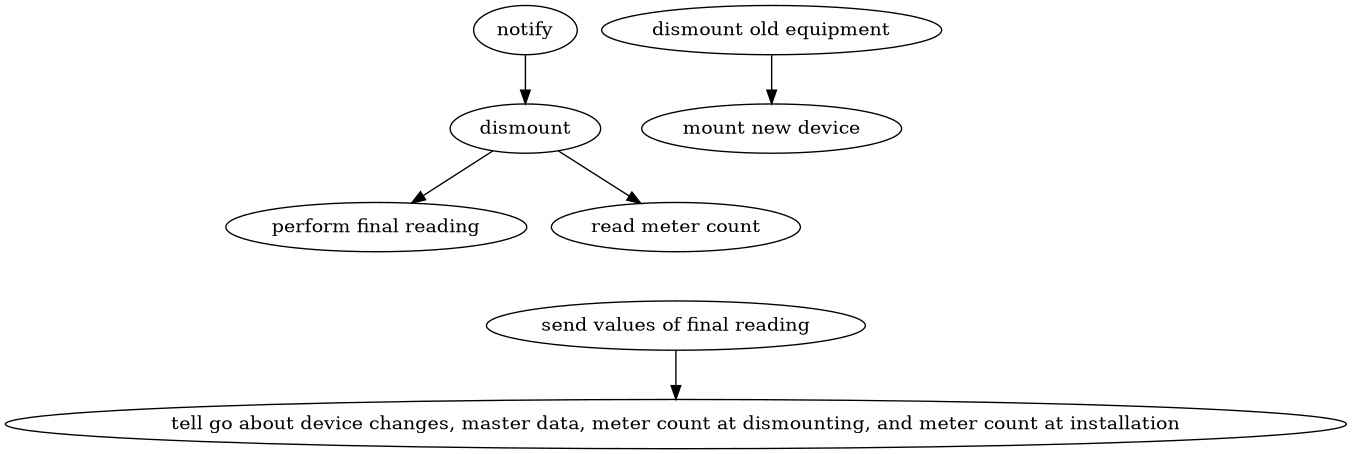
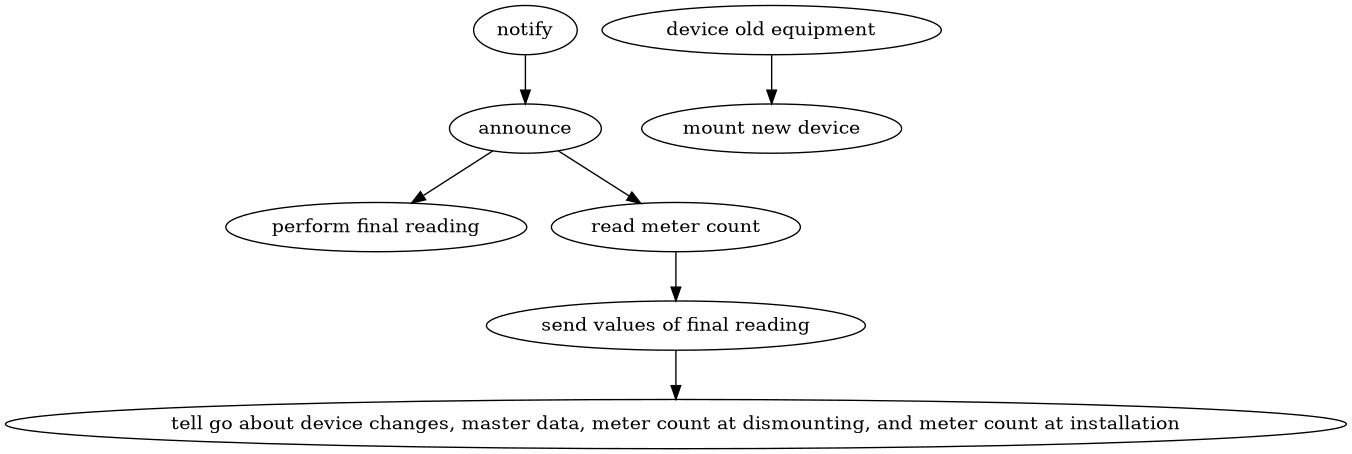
  strict digraph {
    edge [attrs="{'type': 'flow', 'label': 'flow'}"]
    notify [attrs="{'type': 'Activity', 'label': 'notify'}"]
-   announce [attrs="{'type': 'Activity', 'label': 'announce'}" label=dismount]
+   announce [attrs="{'type': 'Activity', 'label': 'announce'}"]
    "perform final reading" [attrs="{'type': 'Activity', 'label': 'perform final reading'}"]
    "read meter count" [attrs="{'type': 'Activity', 'label': 'read meter count'}"]
-   "dismount old equipment" [attrs="{'type': 'Activity', 'label': 'dismount old equipment'}"]
+   "dismount old equipment" [attrs="{'type': 'Activity', 'label': 'dismount old equipment'}" label="device old equipment"]
    "mount new device" [attrs="{'type': 'Activity', 'label': 'mount new device'}"]
    "send values of final reading" [attrs="{'type': 'Activity', 'label': 'send values of final reading'}"]
    "tell go about device changes, master data, meter count at dismounting, and meter count at installation" [attrs="{'type': 'Activity', 'label': 'tell go about device changes, master data, meter count at dismounting, and meter count at installation'}"]
    notify -> announce
    announce -> "perform final reading"
    announce -> "read meter count"
+   "read meter count" -> "send values of final reading"
    "dismount old equipment" -> "mount new device"
    "send values of final reading" -> "tell go about device changes, master data, meter count at dismounting, and meter count at installation"
  }
